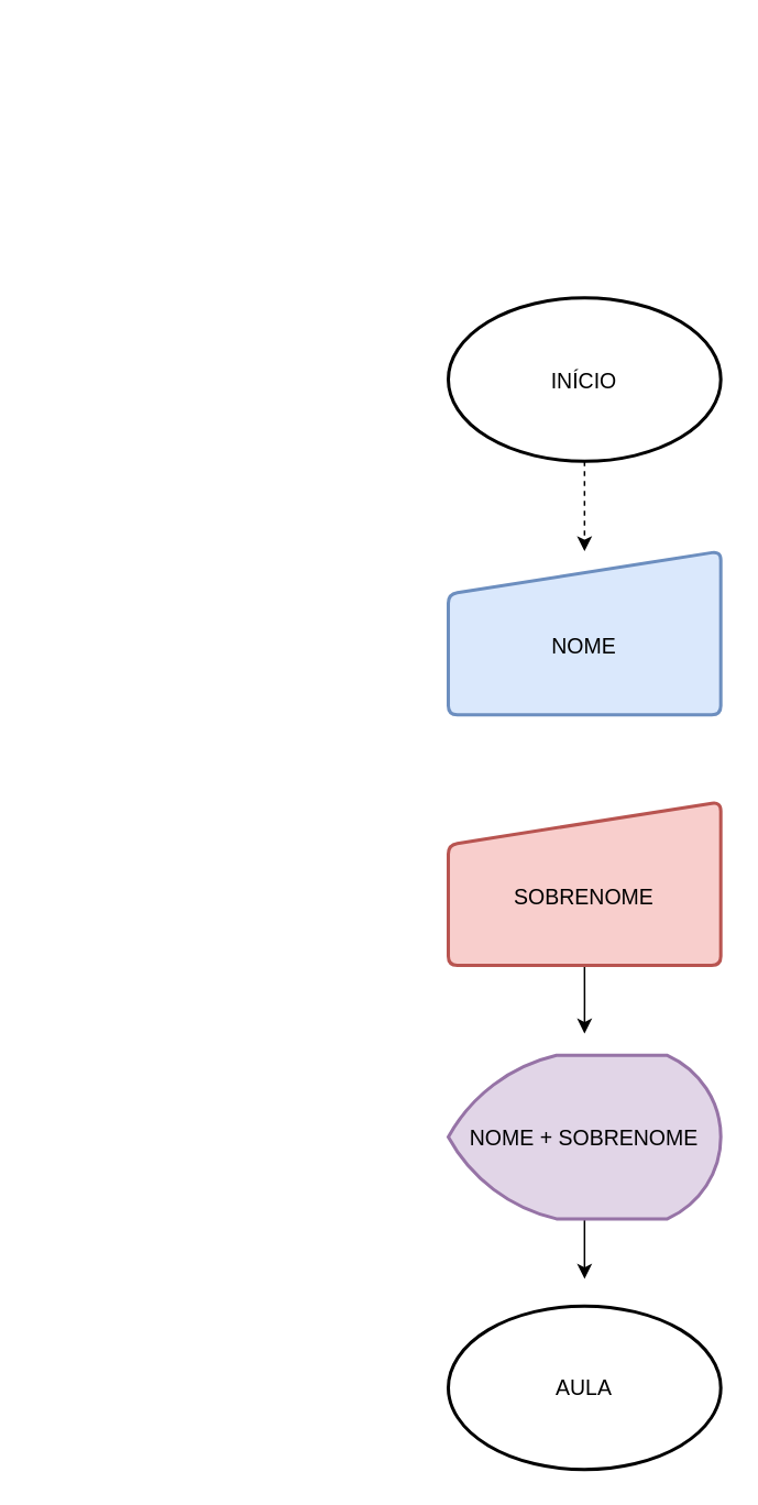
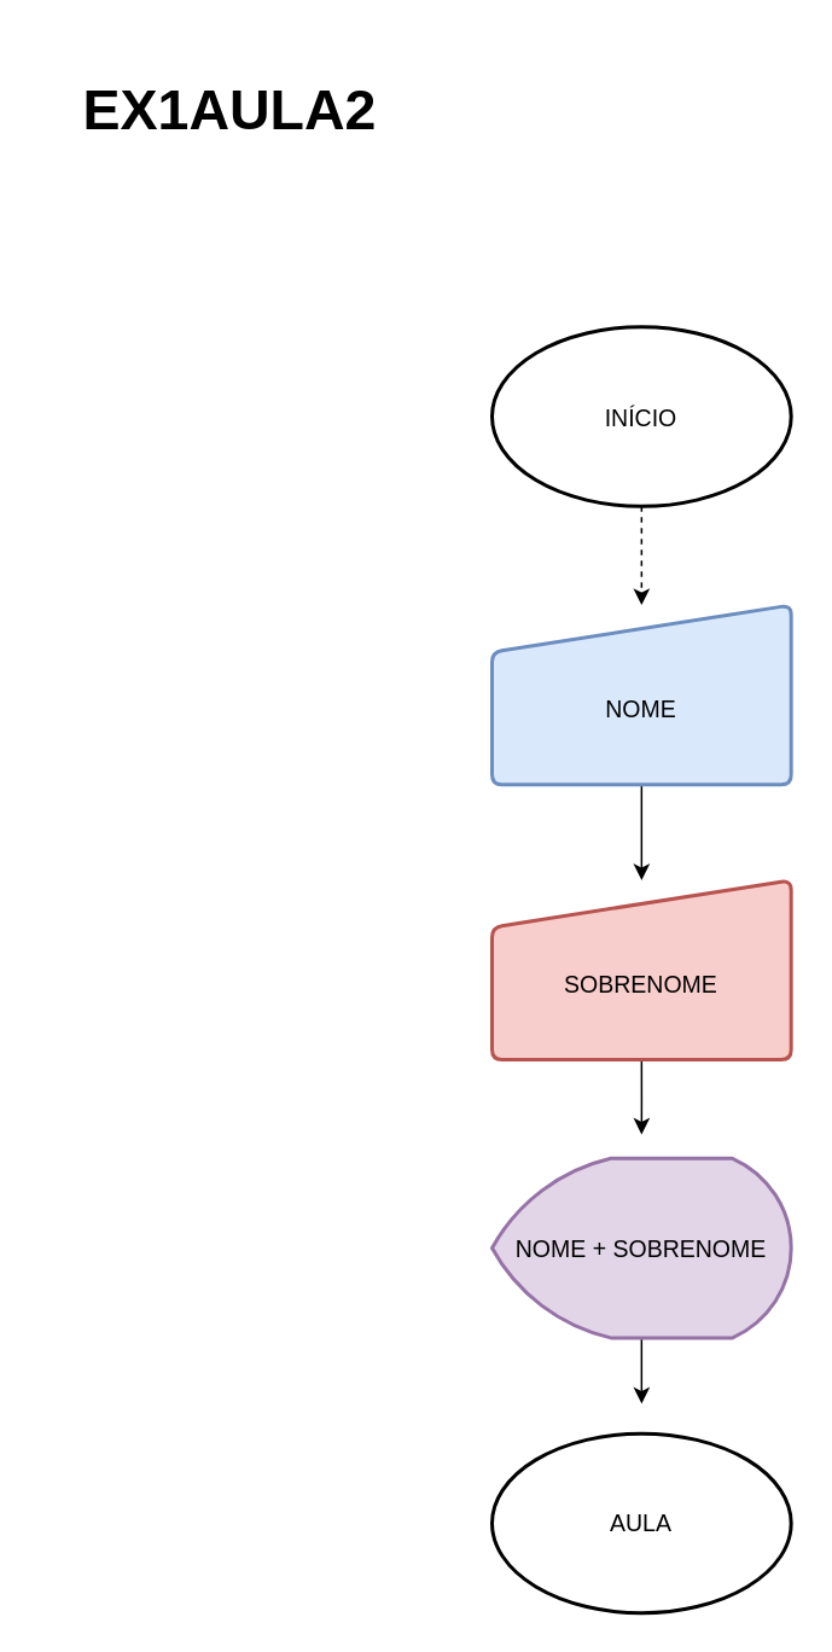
  <mxCell id="0" />
  <mxCell id="1" parent="0" />
  <mxCell id="2" value="" style="group;fontSize=13;" vertex="1" connectable="0" parent="1"><mxGeometry x="271" y="180" width="165.12" height="710" as="geometry" /></mxCell>
  <mxCell id="3" style="edgeStyle=orthogonalEdgeStyle;rounded=0;orthogonalLoop=1;jettySize=auto;html=1;exitX=0.5;exitY=1;exitDx=0;exitDy=0;exitPerimeter=0;entryX=0.5;entryY=0;entryDx=0;entryDy=0;fontSize=13;dashed=1;" edge="1" parent="2" source="4" target="7"><mxGeometry relative="1" as="geometry" /></mxCell>
  <mxCell id="4" value="INÍCIO" style="strokeWidth=2;html=1;shape=mxgraph.flowchart.start_1;whiteSpace=wrap;fontSize=13;" vertex="1" parent="2"><mxGeometry width="165.12" height="99.07" as="geometry" /></mxCell>
  <mxCell id="5" value="AULA" style="strokeWidth=2;html=1;shape=mxgraph.flowchart.start_1;whiteSpace=wrap;fontSize=13;" vertex="1" parent="2"><mxGeometry y="610.93" width="165.12" height="99.07" as="geometry" /></mxCell>
+ <mxCell id="6" style="edgeStyle=orthogonalEdgeStyle;rounded=0;orthogonalLoop=1;jettySize=auto;html=1;exitX=0.5;exitY=1;exitDx=0;exitDy=0;entryX=0.5;entryY=0;entryDx=0;entryDy=0;fontSize=13;" edge="1" parent="2" source="7" target="9"><mxGeometry relative="1" as="geometry" /></mxCell>
  <mxCell id="7" value="&lt;div&gt;&lt;br&gt;&lt;/div&gt;&lt;div&gt;&lt;span style=&quot;background-color: initial;&quot;&gt;NOME&lt;/span&gt;&lt;/div&gt;" style="html=1;strokeWidth=2;shape=manualInput;whiteSpace=wrap;rounded=1;size=26;arcSize=11;fillColor=#dae8fc;strokeColor=#6c8ebf;fontSize=13;" vertex="1" parent="2"><mxGeometry y="153.558" width="165.12" height="99.07" as="geometry" /></mxCell>
  <mxCell id="8" style="edgeStyle=orthogonalEdgeStyle;rounded=0;orthogonalLoop=1;jettySize=auto;html=1;exitX=0.5;exitY=1;exitDx=0;exitDy=0;fontSize=13;" edge="1" parent="2" source="9"><mxGeometry relative="1" as="geometry"><mxPoint x="82.56" y="445.814" as="targetPoint" /></mxGeometry></mxCell>
  <mxCell id="9" value="&lt;div&gt;&lt;br&gt;&lt;/div&gt;&lt;div&gt;&lt;span style=&quot;background-color: initial;&quot;&gt;SOBRENOME&lt;/span&gt;&lt;/div&gt;" style="html=1;strokeWidth=2;shape=manualInput;whiteSpace=wrap;rounded=1;size=26;arcSize=11;fillColor=#f8cecc;strokeColor=#b85450;fontSize=13;" vertex="1" parent="2"><mxGeometry y="305.465" width="165.12" height="99.07" as="geometry" /></mxCell>
  <mxCell id="10" style="edgeStyle=orthogonalEdgeStyle;rounded=0;orthogonalLoop=1;jettySize=auto;html=1;exitX=0.5;exitY=1;exitDx=0;exitDy=0;exitPerimeter=0;fontSize=13;" edge="1" parent="2" source="11"><mxGeometry relative="1" as="geometry"><mxPoint x="82.56" y="594.419" as="targetPoint" /></mxGeometry></mxCell>
  <mxCell id="11" value="NOME + SOBRENOME" style="strokeWidth=2;html=1;shape=mxgraph.flowchart.display;whiteSpace=wrap;fillColor=#e1d5e7;strokeColor=#9673a6;fontSize=13;" vertex="1" parent="2"><mxGeometry y="459.023" width="165.12" height="99.07" as="geometry" /></mxCell>
+ <mxCell id="12" value="EX1AULA2" style="text;html=1;align=center;verticalAlign=middle;whiteSpace=wrap;rounded=0;fontSize=31;fontStyle=1" vertex="1" parent="1"><mxGeometry x="20" y="20" width="213.33" height="80" as="geometry" /></mxCell>
